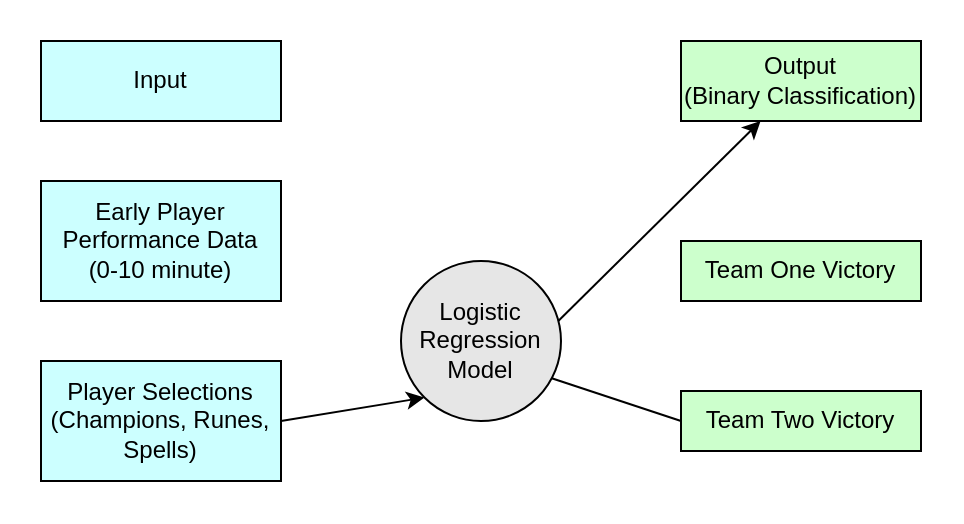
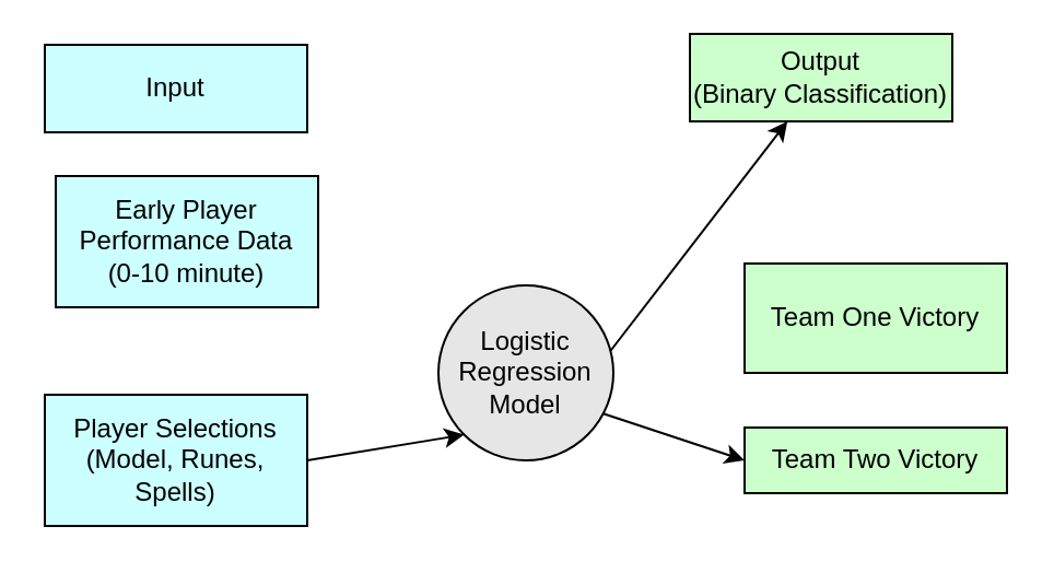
  <mxCell id="0" />
  <mxCell id="1" parent="0" />
- <mxCell id="2" value="Early Player Performance Data&lt;br&gt;(0-10 minute)" style="rounded=0;whiteSpace=wrap;html=1;fillColor=#CCFFFF;" vertex="1" parent="1"><mxGeometry x="20" y="90" width="120" height="60" as="geometry" /></mxCell>
+ <mxCell id="2" value="Early Player Performance Data&lt;br&gt;(0-10 minute)" style="rounded=0;whiteSpace=wrap;html=1;fillColor=#CCFFFF;" vertex="1" parent="1"><mxGeometry x="25" y="80" width="120" height="60" as="geometry" /></mxCell>
  <mxCell id="3" style="rounded=0;orthogonalLoop=1;jettySize=auto;html=1;exitX=1;exitY=0.5;exitDx=0;exitDy=0;entryX=0;entryY=1;entryDx=0;entryDy=0;" edge="1" parent="1" source="4" target="5"><mxGeometry relative="1" as="geometry" /></mxCell>
- <mxCell id="4" value="Player Selections&lt;br&gt;(Champions, Runes, Spells)" style="rounded=0;whiteSpace=wrap;html=1;fillColor=#CCFFFF;" vertex="1" parent="1"><mxGeometry x="20" y="180" width="120" height="60" as="geometry" /></mxCell>
+ <mxCell id="4" value="Player Selections&lt;br&gt;(Model, Runes, Spells)" style="rounded=0;whiteSpace=wrap;html=1;fillColor=#CCFFFF;" vertex="1" parent="1"><mxGeometry x="20" y="180" width="120" height="60" as="geometry" /></mxCell>
  <mxCell id="5" value="Logistic Regression Model" style="ellipse;whiteSpace=wrap;html=1;aspect=fixed;fillColor=#E6E6E6;" vertex="1" parent="1"><mxGeometry x="200" y="130" width="80" height="80" as="geometry" /></mxCell>
- <mxCell id="6" value="Team One Victory" style="rounded=0;whiteSpace=wrap;html=1;fillColor=#CCFFCC;" vertex="1" parent="1"><mxGeometry x="340" y="120" width="120" height="30" as="geometry" /></mxCell>
+ <mxCell id="6" value="Team One Victory" style="rounded=0;whiteSpace=wrap;html=1;fillColor=#CCFFCC;" vertex="1" parent="1"><mxGeometry x="340" y="120" width="120" height="50" as="geometry" /></mxCell>
  <mxCell id="7" value="Team Two Victory" style="rounded=0;whiteSpace=wrap;html=1;fillColor=#CCFFCC;" vertex="1" parent="1"><mxGeometry x="340" y="195" width="120" height="30" as="geometry" /></mxCell>
  <mxCell id="8" value="" style="endArrow=classic;html=1;rounded=0;exitX=0.983;exitY=0.375;exitDx=0;exitDy=0;exitPerimeter=0;" edge="1" parent="1" source="5" target="11"><mxGeometry width="50" height="50" relative="1" as="geometry"><mxPoint x="340" y="240" as="sourcePoint" /><mxPoint x="390" y="190" as="targetPoint" /></mxGeometry></mxCell>
- <mxCell id="9" value="" style="endArrow=none;html=1;rounded=0;exitX=0.942;exitY=0.733;exitDx=0;exitDy=0;entryX=0;entryY=0.5;entryDx=0;entryDy=0;exitPerimeter=0;" edge="1" parent="1" source="5" target="7"><mxGeometry width="50" height="50" relative="1" as="geometry"><mxPoint x="310" y="180" as="sourcePoint" /><mxPoint x="350" y="145" as="targetPoint" /></mxGeometry></mxCell>
+ <mxCell id="9" value="" style="endArrow=classic;html=1;rounded=0;exitX=0.942;exitY=0.733;exitDx=0;exitDy=0;entryX=0;entryY=0.5;entryDx=0;entryDy=0;exitPerimeter=0;" edge="1" parent="1" source="5" target="7"><mxGeometry width="50" height="50" relative="1" as="geometry"><mxPoint x="310" y="180" as="sourcePoint" /><mxPoint x="350" y="145" as="targetPoint" /></mxGeometry></mxCell>
  <mxCell id="10" value="Input" style="rounded=0;whiteSpace=wrap;html=1;fillColor=#CCFFFF;" vertex="1" parent="1"><mxGeometry x="20" y="20" width="120" height="40" as="geometry" /></mxCell>
- <mxCell id="11" value="Output &lt;br&gt;(Binary Classification)" style="rounded=0;whiteSpace=wrap;html=1;fillColor=#CCFFCC;" vertex="1" parent="1"><mxGeometry x="340" y="20" width="120" height="40" as="geometry" /></mxCell>
+ <mxCell id="11" value="Output &lt;br&gt;(Binary Classification)" style="rounded=0;whiteSpace=wrap;html=1;fillColor=#CCFFCC;" vertex="1" parent="1"><mxGeometry x="315" y="15" width="120" height="40" as="geometry" /></mxCell>
